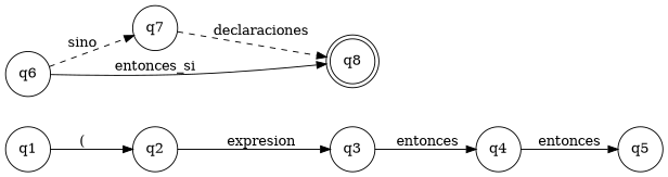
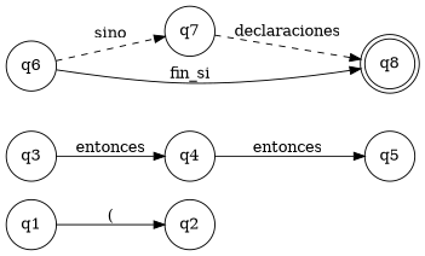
  digraph {
    rankdir=LR
    node [shape=circle]
    n1 [label=q1]
    n2 [label=q2]
    n3 [label=q3]
    n4 [label=q4]
    n5 [label=q5]
    n6 [label=q6]
    n7 [label=q7]
    n8 [label=q8 shape=doublecircle]
    n1 -> n2 [label="("]
-   n2 -> n3 [label=expresion]
    n3 -> n4 [label=entonces]
    n4 -> n5 [label=entonces]
    n6 -> n7 [label=sino style=dashed]
-   n6 -> n8 [label=entonces_si]
+   n6 -> n8 [label=fin_si]
    n7 -> n8 [label=declaraciones style=dashed]
  }
